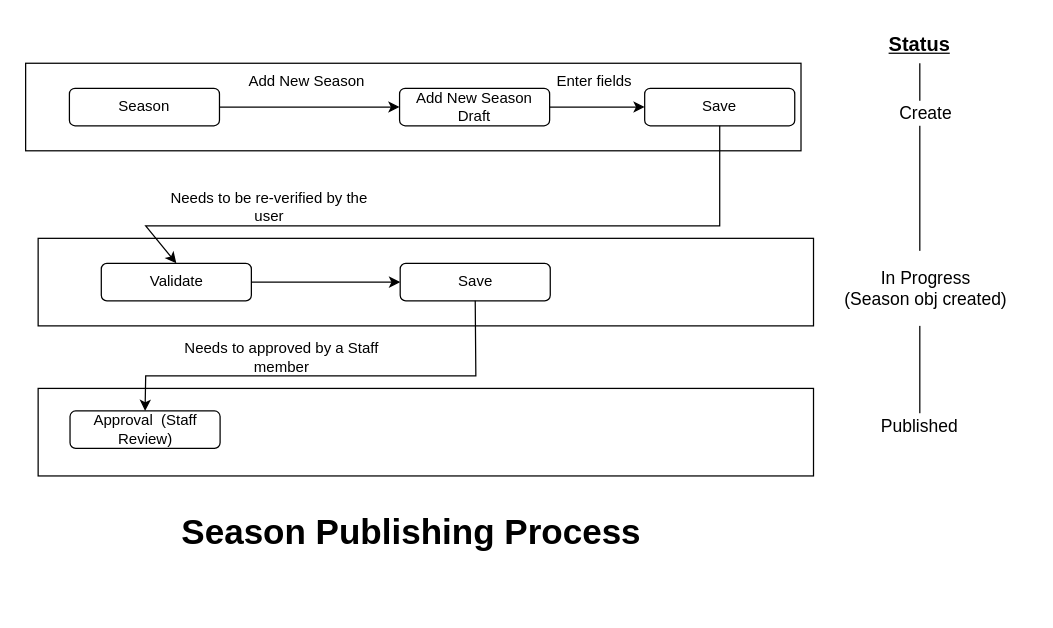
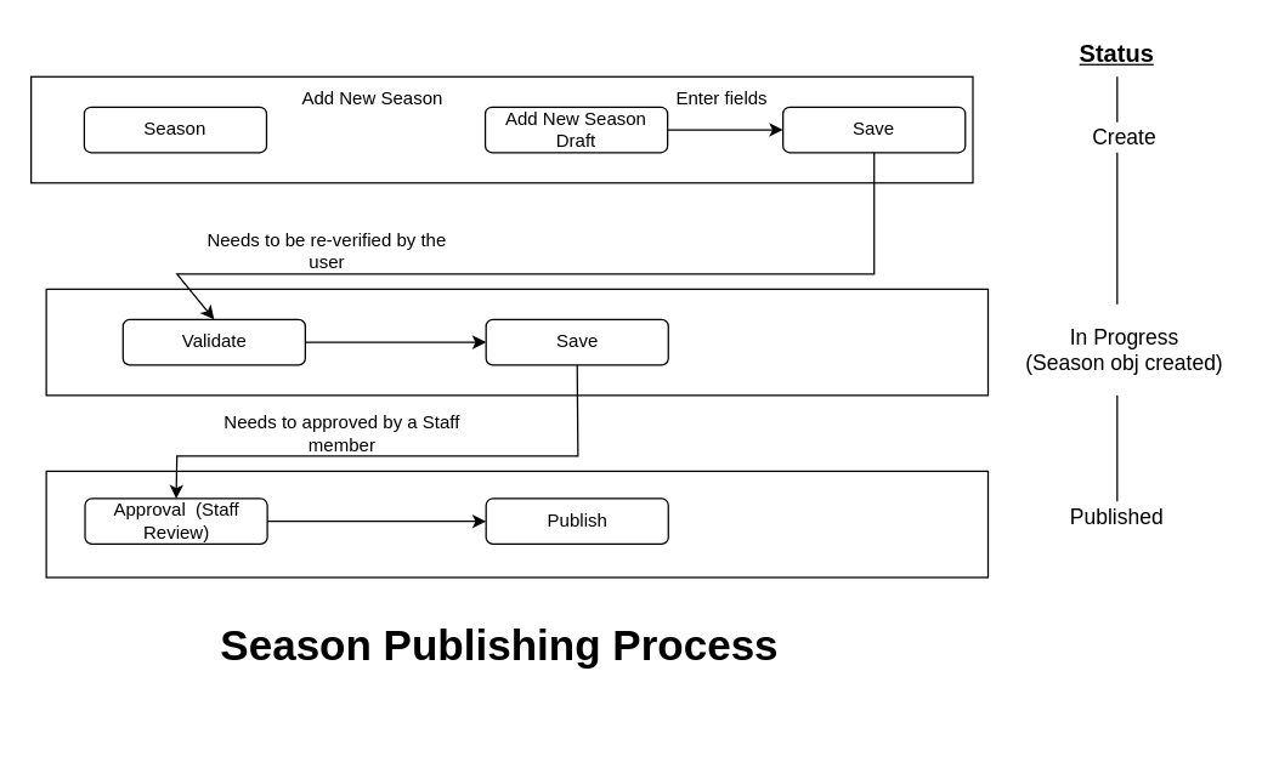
  <mxCell id="0" />
  <mxCell id="1" parent="0" />
  <mxCell id="2" value="Season" style="rounded=1;whiteSpace=wrap;html=1;" parent="1" vertex="1"><mxGeometry x="55" y="70" width="120" height="30" as="geometry" /></mxCell>
- <mxCell id="3" value="" style="endArrow=classic;html=1;rounded=0;exitX=1;exitY=0.5;exitDx=0;exitDy=0;" parent="1" source="2" target="4" edge="1"><mxGeometry width="50" height="50" relative="1" as="geometry"><mxPoint x="355" y="480" as="sourcePoint" /><mxPoint x="405" y="430" as="targetPoint" /></mxGeometry></mxCell>
  <mxCell id="4" value="Add New Season Draft" style="rounded=1;whiteSpace=wrap;html=1;" parent="1" vertex="1"><mxGeometry x="319" y="70" width="120" height="30" as="geometry" /></mxCell>
  <mxCell id="5" value="Add New Season" style="text;html=1;strokeColor=none;fillColor=none;align=center;verticalAlign=middle;whiteSpace=wrap;rounded=0;" parent="1" vertex="1"><mxGeometry x="195" y="50" width="100" height="30" as="geometry" /></mxCell>
  <mxCell id="6" value="Save" style="rounded=1;whiteSpace=wrap;html=1;" parent="1" vertex="1"><mxGeometry x="515" y="70" width="120" height="30" as="geometry" /></mxCell>
  <mxCell id="7" value="&lt;h1&gt;Season Publishing Process&lt;/h1&gt;" style="text;html=1;strokeColor=none;fillColor=none;spacing=5;spacingTop=-20;whiteSpace=wrap;overflow=hidden;rounded=0;fontSize=14;" parent="1" vertex="1"><mxGeometry x="140" y="400" width="420" height="80" as="geometry" /></mxCell>
  <mxCell id="8" value="" style="endArrow=classic;html=1;rounded=0;exitX=1;exitY=0.5;exitDx=0;exitDy=0;entryX=0;entryY=0.5;entryDx=0;entryDy=0;" parent="1" source="4" target="6" edge="1"><mxGeometry width="50" height="50" relative="1" as="geometry"><mxPoint x="485" y="160" as="sourcePoint" /><mxPoint x="629" y="160" as="targetPoint" /></mxGeometry></mxCell>
  <mxCell id="9" value="Enter fields" style="text;html=1;strokeColor=none;fillColor=none;align=center;verticalAlign=middle;whiteSpace=wrap;rounded=0;" parent="1" vertex="1"><mxGeometry x="425" y="50" width="100" height="30" as="geometry" /></mxCell>
  <mxCell id="10" value="Validate" style="rounded=1;whiteSpace=wrap;html=1;" parent="1" vertex="1"><mxGeometry x="80.5" y="210" width="120" height="30" as="geometry" /></mxCell>
  <mxCell id="11" value="" style="endArrow=classic;html=1;rounded=0;exitX=1;exitY=0.5;exitDx=0;exitDy=0;" parent="1" source="10" target="12" edge="1"><mxGeometry width="50" height="50" relative="1" as="geometry"><mxPoint x="355.5" y="665" as="sourcePoint" /><mxPoint x="405.5" y="615" as="targetPoint" /></mxGeometry></mxCell>
  <mxCell id="12" value="Save" style="rounded=1;whiteSpace=wrap;html=1;" parent="1" vertex="1"><mxGeometry x="319.5" y="210" width="120" height="30" as="geometry" /></mxCell>
  <mxCell id="13" value="" style="endArrow=classic;html=1;rounded=0;fontSize=14;exitX=0.5;exitY=1;exitDx=0;exitDy=0;entryX=0.5;entryY=0;entryDx=0;entryDy=0;" parent="1" source="6" target="10" edge="1"><mxGeometry width="50" height="50" relative="1" as="geometry"><mxPoint x="270" y="400" as="sourcePoint" /><mxPoint x="130" y="180" as="targetPoint" /><Array as="points"><mxPoint x="575" y="180" /><mxPoint x="116" y="180" /></Array></mxGeometry></mxCell>
  <mxCell id="14" value="Approval&amp;nbsp; (Staff Review)" style="rounded=1;whiteSpace=wrap;html=1;" parent="1" vertex="1"><mxGeometry x="55.5" y="328" width="120" height="30" as="geometry" /></mxCell>
+ <mxCell id="15" value="" style="endArrow=classic;html=1;rounded=0;exitX=1;exitY=0.5;exitDx=0;exitDy=0;" parent="1" source="14" target="16" edge="1"><mxGeometry width="50" height="50" relative="1" as="geometry"><mxPoint x="355.5" y="848" as="sourcePoint" /><mxPoint x="405.5" y="798" as="targetPoint" /></mxGeometry></mxCell>
+ <mxCell id="16" value="Publish" style="rounded=1;whiteSpace=wrap;html=1;" parent="1" vertex="1"><mxGeometry x="319.5" y="328" width="120" height="30" as="geometry" /></mxCell>
  <mxCell id="17" value="" style="endArrow=classic;html=1;rounded=0;fontSize=14;exitX=0.5;exitY=1;exitDx=0;exitDy=0;entryX=0.5;entryY=0;entryDx=0;entryDy=0;" parent="1" source="12" target="14" edge="1"><mxGeometry width="50" height="50" relative="1" as="geometry"><mxPoint x="559.5" y="280" as="sourcePoint" /><mxPoint x="100" y="435" as="targetPoint" /><Array as="points"><mxPoint x="380" y="300" /><mxPoint x="116" y="300" /></Array></mxGeometry></mxCell>
  <mxCell id="18" value="" style="rounded=0;whiteSpace=wrap;html=1;fontSize=14;fillColor=none;" parent="1" vertex="1"><mxGeometry x="20" y="50" width="620" height="70" as="geometry" /></mxCell>
  <mxCell id="19" value="" style="rounded=0;whiteSpace=wrap;html=1;fontSize=14;fillColor=none;" parent="1" vertex="1"><mxGeometry x="30" y="190" width="620" height="70" as="geometry" /></mxCell>
  <mxCell id="20" value="" style="rounded=0;whiteSpace=wrap;html=1;fontSize=14;fillColor=none;" parent="1" vertex="1"><mxGeometry x="30" y="310" width="620" height="70" as="geometry" /></mxCell>
  <mxCell id="21" value="&lt;b&gt;&lt;font style=&quot;font-size: 16px;&quot;&gt;&lt;u&gt;Status&lt;/u&gt;&lt;/font&gt;&lt;/b&gt;" style="text;html=1;strokeColor=none;fillColor=none;align=center;verticalAlign=middle;whiteSpace=wrap;rounded=0;fontSize=14;" parent="1" vertex="1"><mxGeometry x="700" y="20" width="70" height="30" as="geometry" /></mxCell>
  <mxCell id="22" value="" style="endArrow=none;html=1;rounded=0;fontSize=16;entryX=0.5;entryY=1;entryDx=0;entryDy=0;exitX=0.5;exitY=0;exitDx=0;exitDy=0;" parent="1" source="25" target="21" edge="1"><mxGeometry width="50" height="50" relative="1" as="geometry"><mxPoint x="810" y="310" as="sourcePoint" /><mxPoint x="490" y="110" as="targetPoint" /></mxGeometry></mxCell>
  <mxCell id="23" value="Create" style="rounded=0;whiteSpace=wrap;html=1;fontSize=14;fillColor=default;strokeColor=none;" parent="1" vertex="1"><mxGeometry x="700" y="80" width="80" height="20" as="geometry" /></mxCell>
  <mxCell id="24" value="In Progress&lt;br style=&quot;font-size: 14px;&quot;&gt;(Season obj created)" style="rounded=0;whiteSpace=wrap;html=1;fontSize=14;fillColor=default;strokeColor=none;" parent="1" vertex="1"><mxGeometry x="660" y="200" width="160" height="60" as="geometry" /></mxCell>
  <mxCell id="25" value="Published" style="rounded=0;whiteSpace=wrap;html=1;fontSize=14;fillColor=default;strokeColor=none;" parent="1" vertex="1"><mxGeometry x="690" y="330" width="90" height="20" as="geometry" /></mxCell>
  <mxCell id="26" value="Needs to be re-verified by the user" style="text;html=1;strokeColor=none;fillColor=none;align=center;verticalAlign=middle;whiteSpace=wrap;rounded=0;" vertex="1" parent="1"><mxGeometry x="130" y="150" width="170" height="30" as="geometry" /></mxCell>
  <mxCell id="27" value="Needs to approved by a Staff member" style="text;html=1;strokeColor=none;fillColor=none;align=center;verticalAlign=middle;whiteSpace=wrap;rounded=0;" vertex="1" parent="1"><mxGeometry x="130" y="270" width="190" height="30" as="geometry" /></mxCell>
